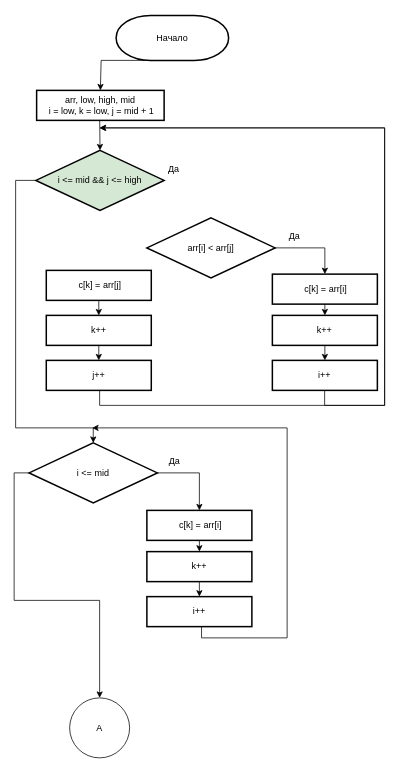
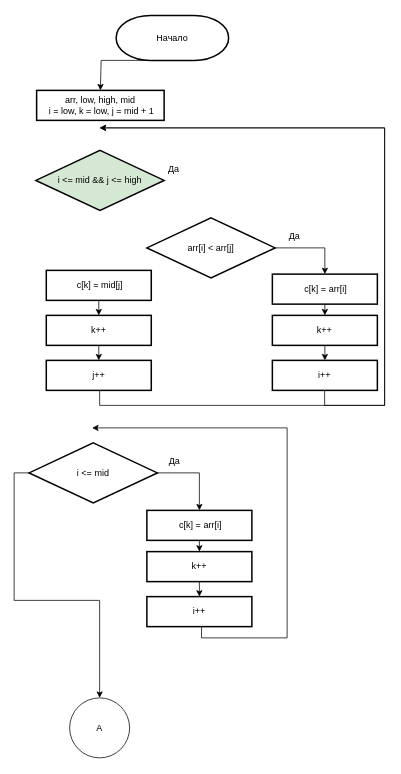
  <mxCell id="0" />
  <mxCell id="1" parent="0" />
  <mxCell id="2" style="edgeStyle=orthogonalEdgeStyle;rounded=0;orthogonalLoop=1;jettySize=auto;html=1;exitX=0.5;exitY=1;exitDx=0;exitDy=0;exitPerimeter=0;entryX=0.5;entryY=0;entryDx=0;entryDy=0;" parent="1" source="3" target="5" edge="1"><mxGeometry relative="1" as="geometry"><Array as="points"><mxPoint x="134" y="120" /></Array></mxGeometry></mxCell>
  <mxCell id="3" value="Начало" style="strokeWidth=2;html=1;shape=mxgraph.flowchart.terminator;whiteSpace=wrap;" parent="1" vertex="1"><mxGeometry x="154" y="20" width="150" height="60" as="geometry" /></mxCell>
- <mxCell id="4" style="edgeStyle=orthogonalEdgeStyle;rounded=0;orthogonalLoop=1;jettySize=auto;html=1;exitX=0.5;exitY=1;exitDx=0;exitDy=0;entryX=0.5;entryY=0;entryDx=0;entryDy=0;" parent="1" source="5" target="7" edge="1"><mxGeometry relative="1" as="geometry"><Array as="points"><mxPoint x="132" y="150" /><mxPoint x="126" y="150" /></Array></mxGeometry></mxCell>
  <mxCell id="5" value="arr, low, high, mid&lt;br&gt;&lt;div&gt;&amp;nbsp;i = low,&amp;nbsp;&lt;span style=&quot;background-color: initial;&quot;&gt;k = low,&amp;nbsp;&lt;/span&gt;&lt;span style=&quot;background-color: initial;&quot;&gt;j = mid + 1&lt;/span&gt;&lt;/div&gt;" style="rounded=0;whiteSpace=wrap;html=1;absoluteArcSize=1;arcSize=14;strokeWidth=2;" parent="1" vertex="1"><mxGeometry x="48" y="120" width="170" height="40" as="geometry" /></mxCell>
- <mxCell id="6" style="edgeStyle=orthogonalEdgeStyle;rounded=0;orthogonalLoop=1;jettySize=auto;html=1;exitX=0;exitY=0.5;exitDx=0;exitDy=0;entryX=0.5;entryY=0;entryDx=0;entryDy=0;" parent="1" source="7" target="16" edge="1"><mxGeometry relative="1" as="geometry"><Array as="points"><mxPoint x="20" y="240" /><mxPoint x="20" y="570" /><mxPoint x="124" y="570" /></Array></mxGeometry></mxCell>
  <mxCell id="7" value="i &amp;lt;= mid &amp;amp;&amp;amp; j &amp;lt;= high" style="rhombus;whiteSpace=wrap;html=1;strokeWidth=2;fillColor=#d5e8d4;" parent="1" vertex="1"><mxGeometry x="47" y="200" width="171" height="80" as="geometry" /></mxCell>
  <mxCell id="8" style="edgeStyle=orthogonalEdgeStyle;rounded=0;orthogonalLoop=1;jettySize=auto;html=1;exitX=1;exitY=0.5;exitDx=0;exitDy=0;entryX=0.5;entryY=0;entryDx=0;entryDy=0;" parent="1" source="9" target="26" edge="1"><mxGeometry relative="1" as="geometry"><mxPoint x="432" y="390" as="targetPoint" /></mxGeometry></mxCell>
  <mxCell id="9" value="arr[i] &amp;lt; arr[j]" style="rhombus;whiteSpace=wrap;html=1;strokeWidth=2;" parent="1" vertex="1"><mxGeometry x="195" y="290" width="171" height="80" as="geometry" /></mxCell>
  <mxCell id="10" style="edgeStyle=orthogonalEdgeStyle;rounded=0;orthogonalLoop=1;jettySize=auto;html=1;exitX=0.5;exitY=1;exitDx=0;exitDy=0;" parent="1" edge="1"><mxGeometry relative="1" as="geometry"><mxPoint x="122" y="570" as="targetPoint" /><Array as="points"><mxPoint x="268" y="850" /><mxPoint x="382" y="850" /><mxPoint x="382" y="570" /></Array><mxPoint x="267.88" y="830" as="sourcePoint" /></mxGeometry></mxCell>
  <mxCell id="11" style="edgeStyle=none;rounded=0;orthogonalLoop=1;jettySize=auto;html=1;exitX=0.5;exitY=1;exitDx=0;exitDy=0;entryX=0.5;entryY=0;entryDx=0;entryDy=0;" edge="1" parent="1" source="12" target="23"><mxGeometry relative="1" as="geometry" /></mxCell>
- <mxCell id="12" value="&amp;nbsp;c[k] = arr[j]" style="rounded=0;whiteSpace=wrap;html=1;absoluteArcSize=1;arcSize=14;strokeWidth=2;" parent="1" vertex="1"><mxGeometry x="60.88" y="360" width="140" height="40" as="geometry" /></mxCell>
+ <mxCell id="12" value="&amp;nbsp;c[k] = mid[j]" style="rounded=0;whiteSpace=wrap;html=1;absoluteArcSize=1;arcSize=14;strokeWidth=2;" parent="1" vertex="1"><mxGeometry x="60.88" y="360" width="140" height="40" as="geometry" /></mxCell>
  <mxCell id="13" style="edgeStyle=orthogonalEdgeStyle;rounded=0;orthogonalLoop=1;jettySize=auto;html=1;exitX=0.5;exitY=1;exitDx=0;exitDy=0;" parent="1" edge="1"><mxGeometry relative="1" as="geometry"><mxPoint x="132" y="170" as="targetPoint" /><Array as="points"><mxPoint x="132" y="540" /><mxPoint x="512" y="540" /><mxPoint x="512" y="170" /></Array><mxPoint x="132" y="520" as="sourcePoint" /></mxGeometry></mxCell>
  <mxCell id="14" style="edgeStyle=orthogonalEdgeStyle;rounded=0;orthogonalLoop=1;jettySize=auto;html=1;exitX=1;exitY=0.5;exitDx=0;exitDy=0;entryX=0.5;entryY=0;entryDx=0;entryDy=0;" parent="1" source="16" target="31" edge="1"><mxGeometry relative="1" as="geometry"><mxPoint x="267.88" y="700" as="targetPoint" /></mxGeometry></mxCell>
  <mxCell id="15" style="edgeStyle=orthogonalEdgeStyle;rounded=0;orthogonalLoop=1;jettySize=auto;html=1;exitX=0;exitY=0.5;exitDx=0;exitDy=0;entryX=0.5;entryY=0;entryDx=0;entryDy=0;" parent="1" source="16" target="18" edge="1"><mxGeometry relative="1" as="geometry" /></mxCell>
  <mxCell id="16" value="i &amp;lt;= mid" style="rhombus;whiteSpace=wrap;html=1;strokeWidth=2;" parent="1" vertex="1"><mxGeometry x="38" y="590" width="171" height="80" as="geometry" /></mxCell>
  <mxCell id="17" style="edgeStyle=orthogonalEdgeStyle;rounded=0;orthogonalLoop=1;jettySize=auto;html=1;exitX=0.5;exitY=1;exitDx=0;exitDy=0;" parent="1" edge="1"><mxGeometry relative="1" as="geometry"><mxPoint x="132" y="170" as="targetPoint" /><Array as="points"><mxPoint x="432" y="540" /><mxPoint x="512" y="540" /><mxPoint x="512" y="170" /></Array><mxPoint x="432" y="520" as="sourcePoint" /></mxGeometry></mxCell>
  <mxCell id="18" value="А" style="ellipse;whiteSpace=wrap;html=1;aspect=fixed;" parent="1" vertex="1"><mxGeometry x="92" y="930" width="80" height="80" as="geometry" /></mxCell>
  <mxCell id="19" value="Да" style="text;html=1;strokeColor=none;fillColor=none;align=center;verticalAlign=middle;whiteSpace=wrap;rounded=0;" parent="1" vertex="1"><mxGeometry x="202.32" y="600" width="60" height="30" as="geometry" /></mxCell>
  <mxCell id="20" value="Да" style="text;html=1;strokeColor=none;fillColor=none;align=center;verticalAlign=middle;whiteSpace=wrap;rounded=0;" parent="1" vertex="1"><mxGeometry x="362.32" y="300" width="60" height="30" as="geometry" /></mxCell>
  <mxCell id="21" value="Да" style="text;html=1;strokeColor=none;fillColor=none;align=center;verticalAlign=middle;whiteSpace=wrap;rounded=0;" parent="1" vertex="1"><mxGeometry x="200.88" y="210" width="60" height="30" as="geometry" /></mxCell>
  <mxCell id="22" style="edgeStyle=none;rounded=0;orthogonalLoop=1;jettySize=auto;html=1;exitX=0.5;exitY=1;exitDx=0;exitDy=0;entryX=0.5;entryY=0;entryDx=0;entryDy=0;" edge="1" parent="1" source="23" target="24"><mxGeometry relative="1" as="geometry" /></mxCell>
  <mxCell id="23" value="k++" style="rounded=0;whiteSpace=wrap;html=1;absoluteArcSize=1;arcSize=14;strokeWidth=2;" vertex="1" parent="1"><mxGeometry x="60.88" y="420" width="140" height="40" as="geometry" /></mxCell>
  <mxCell id="24" value="j++" style="rounded=0;whiteSpace=wrap;html=1;absoluteArcSize=1;arcSize=14;strokeWidth=2;" vertex="1" parent="1"><mxGeometry x="60.88" y="480" width="140" height="40" as="geometry" /></mxCell>
  <mxCell id="25" style="edgeStyle=none;rounded=0;orthogonalLoop=1;jettySize=auto;html=1;exitX=0.5;exitY=1;exitDx=0;exitDy=0;entryX=0.5;entryY=0;entryDx=0;entryDy=0;" edge="1" parent="1" source="26" target="28"><mxGeometry relative="1" as="geometry" /></mxCell>
  <mxCell id="26" value="&amp;nbsp;c[k] = arr[i]" style="rounded=0;whiteSpace=wrap;html=1;absoluteArcSize=1;arcSize=14;strokeWidth=2;" vertex="1" parent="1"><mxGeometry x="362.32" y="365" width="140" height="40" as="geometry" /></mxCell>
  <mxCell id="27" style="edgeStyle=none;rounded=0;orthogonalLoop=1;jettySize=auto;html=1;exitX=0.5;exitY=1;exitDx=0;exitDy=0;entryX=0.5;entryY=0;entryDx=0;entryDy=0;" edge="1" parent="1" source="28" target="29"><mxGeometry relative="1" as="geometry" /></mxCell>
  <mxCell id="28" value="k++" style="rounded=0;whiteSpace=wrap;html=1;absoluteArcSize=1;arcSize=14;strokeWidth=2;" vertex="1" parent="1"><mxGeometry x="362.32" y="420" width="140" height="40" as="geometry" /></mxCell>
  <mxCell id="29" value="i++" style="rounded=0;whiteSpace=wrap;html=1;absoluteArcSize=1;arcSize=14;strokeWidth=2;" vertex="1" parent="1"><mxGeometry x="362.32" y="480" width="140" height="40" as="geometry" /></mxCell>
  <mxCell id="30" style="edgeStyle=none;rounded=0;orthogonalLoop=1;jettySize=auto;html=1;exitX=0.5;exitY=1;exitDx=0;exitDy=0;entryX=0.5;entryY=0;entryDx=0;entryDy=0;" edge="1" parent="1" source="31" target="33"><mxGeometry relative="1" as="geometry" /></mxCell>
  <mxCell id="31" value="&amp;nbsp;c[k] = arr[i]" style="rounded=0;whiteSpace=wrap;html=1;absoluteArcSize=1;arcSize=14;strokeWidth=2;" vertex="1" parent="1"><mxGeometry x="195" y="680" width="140" height="40" as="geometry" /></mxCell>
  <mxCell id="32" style="edgeStyle=none;rounded=0;orthogonalLoop=1;jettySize=auto;html=1;exitX=0.5;exitY=1;exitDx=0;exitDy=0;entryX=0.5;entryY=0;entryDx=0;entryDy=0;" edge="1" parent="1" source="33" target="34"><mxGeometry relative="1" as="geometry" /></mxCell>
  <mxCell id="33" value="k++" style="rounded=0;whiteSpace=wrap;html=1;absoluteArcSize=1;arcSize=14;strokeWidth=2;" vertex="1" parent="1"><mxGeometry x="195" y="735" width="140" height="40" as="geometry" /></mxCell>
  <mxCell id="34" value="i++" style="rounded=0;whiteSpace=wrap;html=1;absoluteArcSize=1;arcSize=14;strokeWidth=2;" vertex="1" parent="1"><mxGeometry x="195" y="795" width="140" height="40" as="geometry" /></mxCell>
